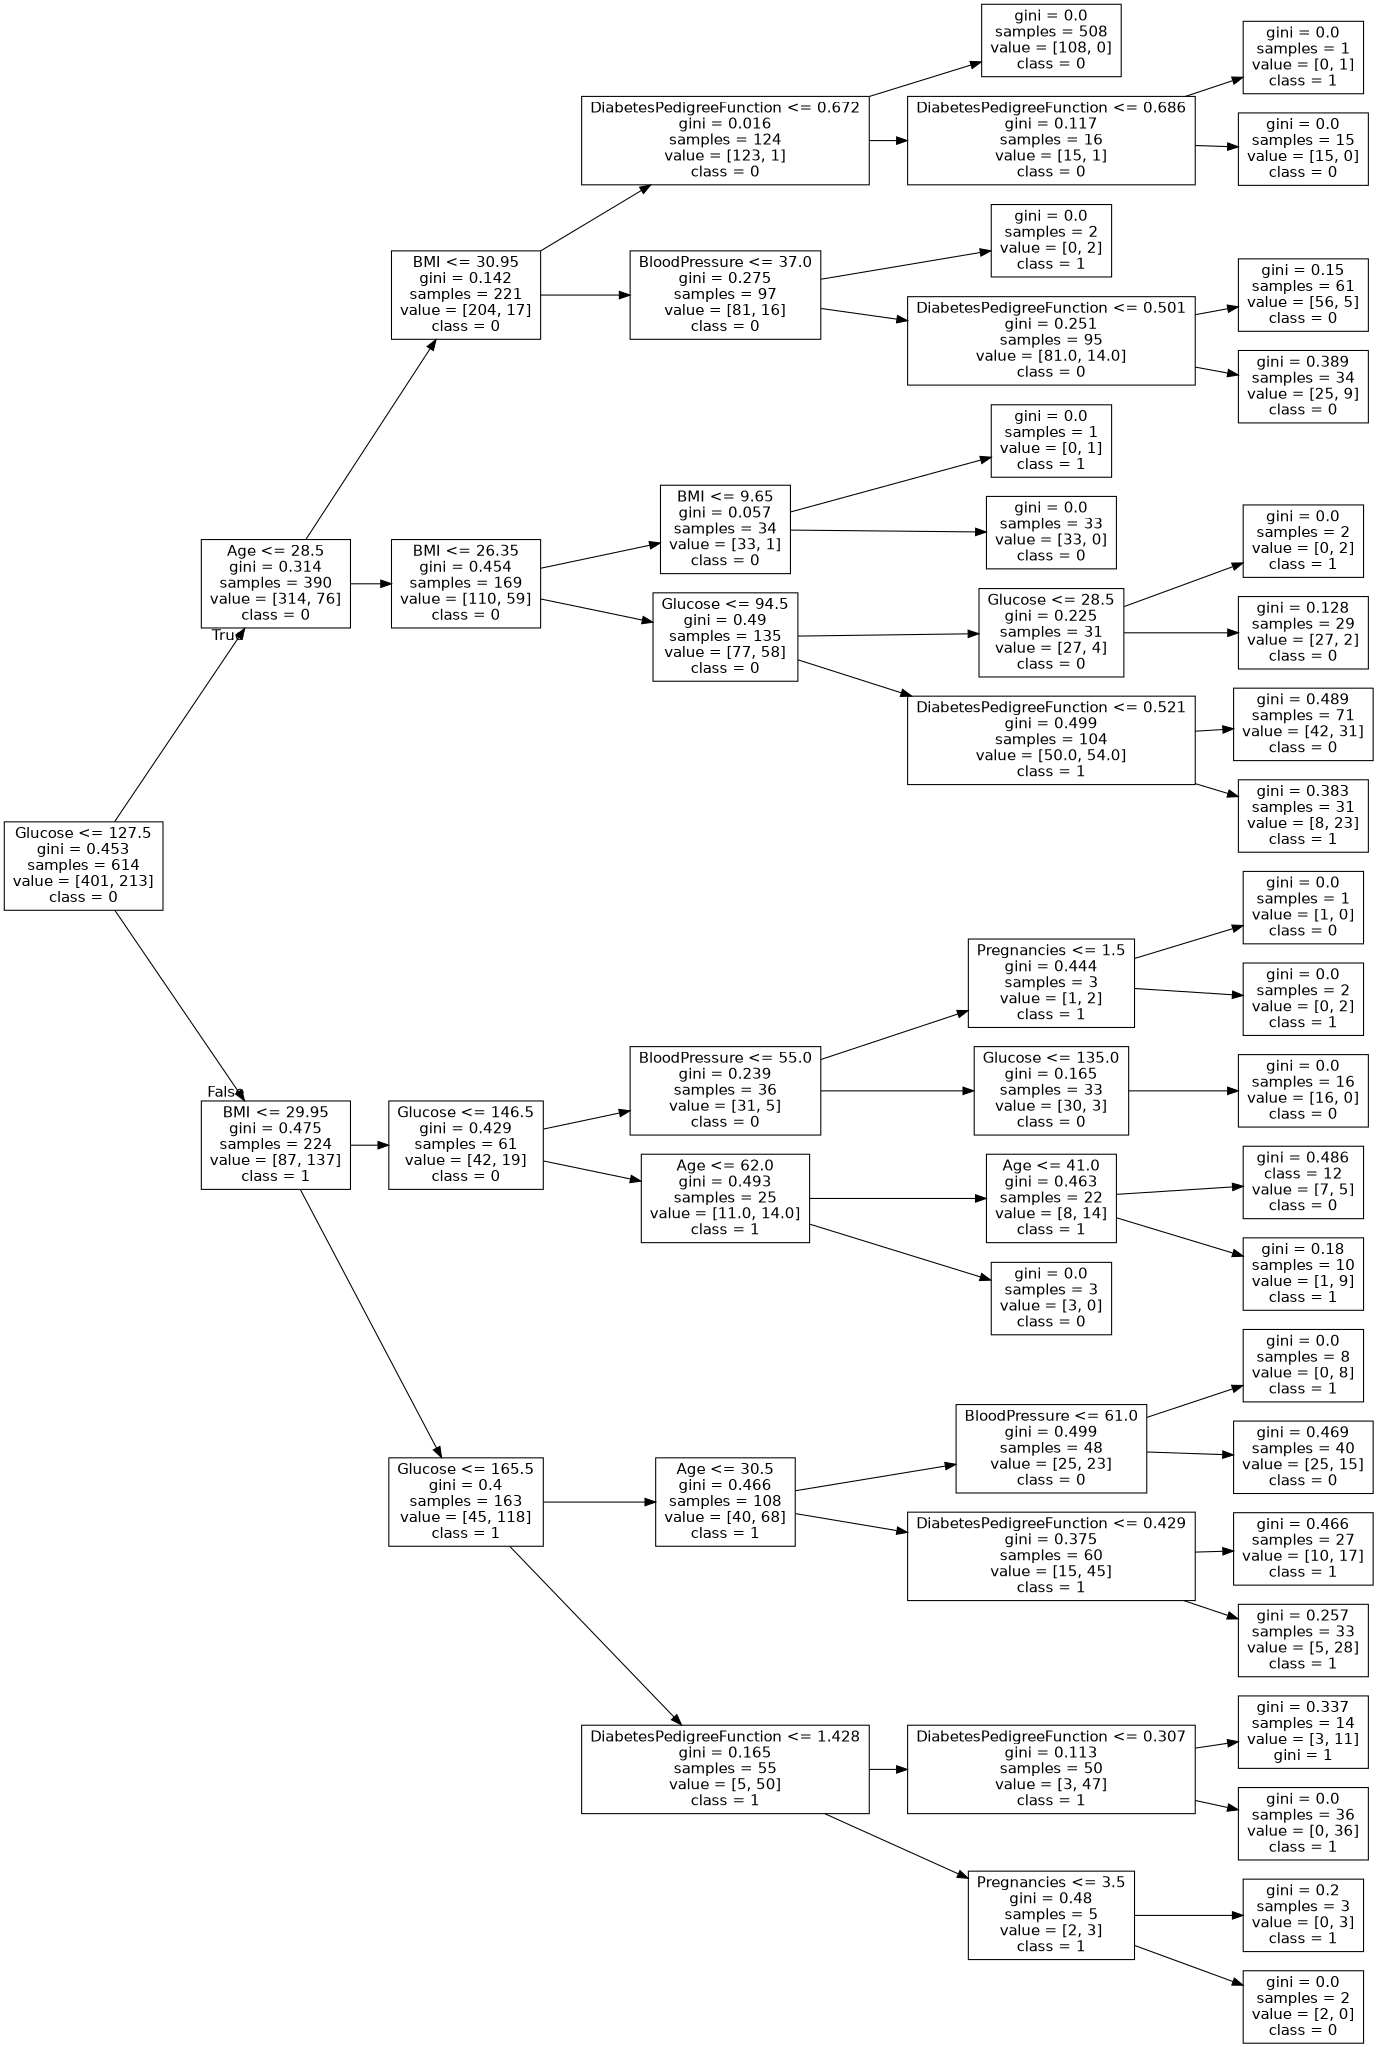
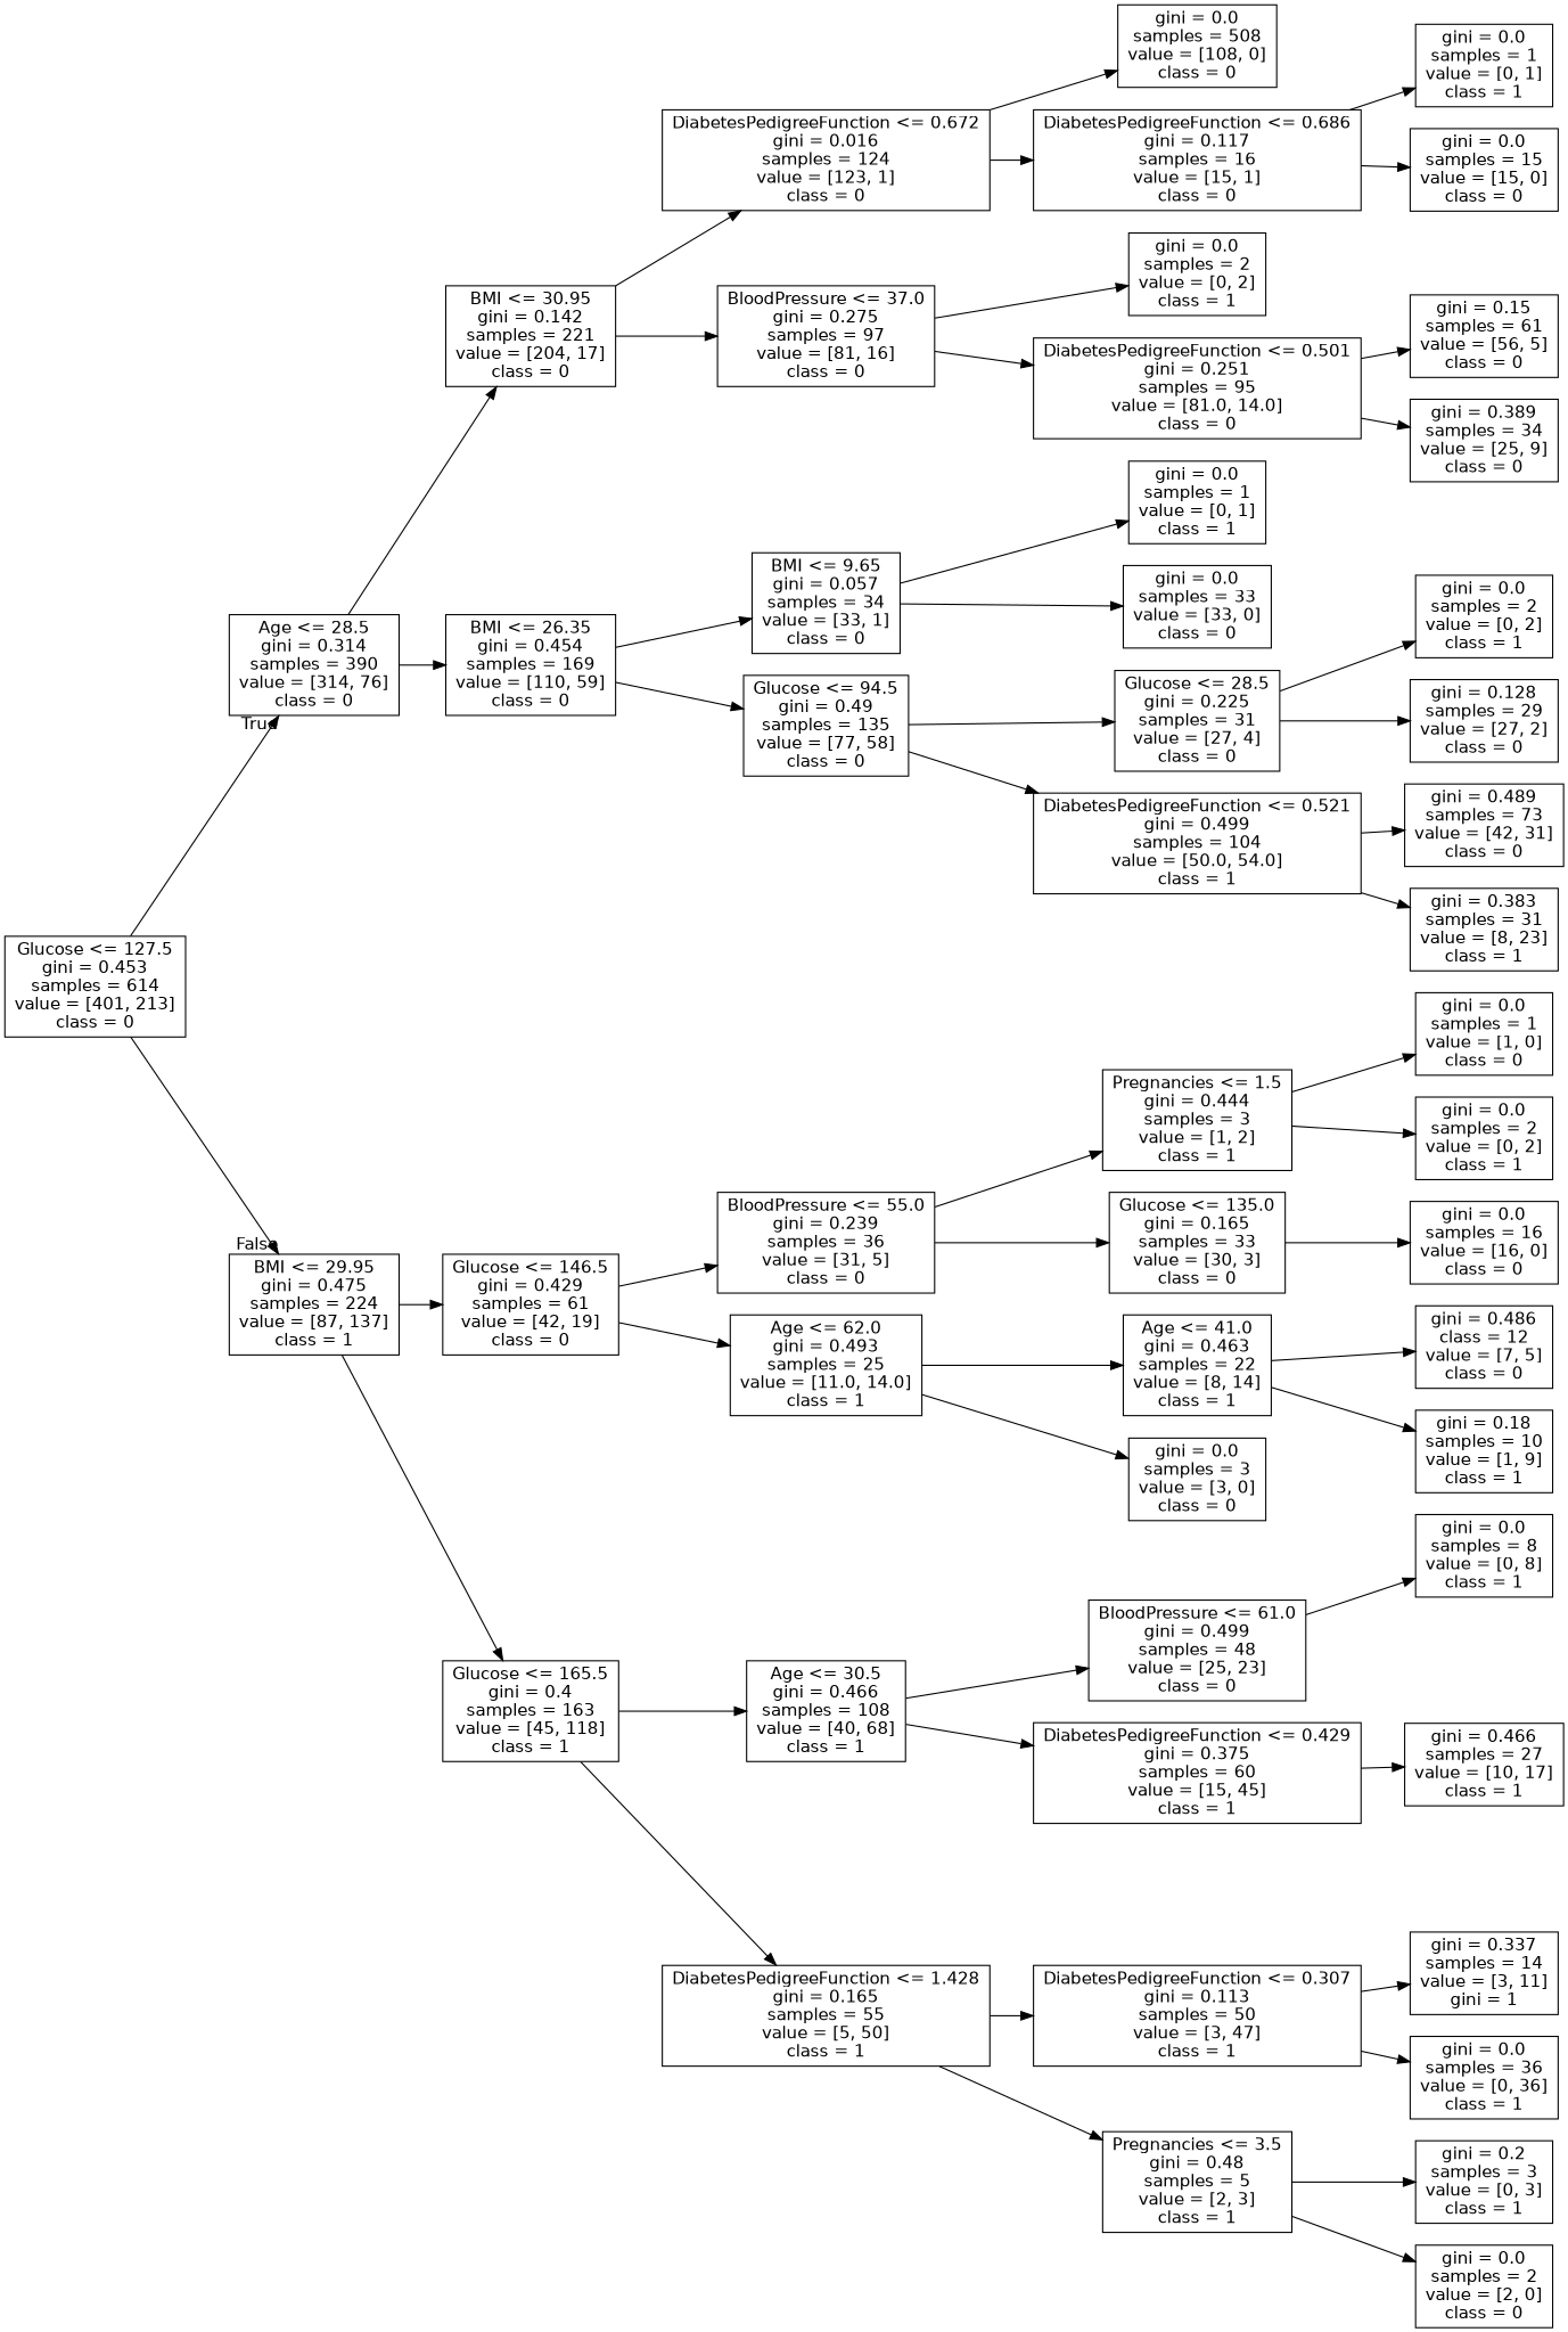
  digraph {
    rankdir=LR
    node [fontname=helvetica shape=box]
    edge [fontname=helvetica]
    n1 [label="Glucose <= 127.5\ngini = 0.453\nsamples = 614\nvalue = [401, 213]\nclass = 0"]
    n2 [label="Age <= 28.5\ngini = 0.314\nsamples = 390\nvalue = [314, 76]\nclass = 0"]
    n3 [label="BMI <= 29.95\ngini = 0.475\nsamples = 224\nvalue = [87, 137]\nclass = 1"]
    n4 [label="BMI <= 30.95\ngini = 0.142\nsamples = 221\nvalue = [204, 17]\nclass = 0"]
    n5 [label="BMI <= 26.35\ngini = 0.454\nsamples = 169\nvalue = [110, 59]\nclass = 0"]
    n6 [label="Glucose <= 146.5\ngini = 0.429\nsamples = 61\nvalue = [42, 19]\nclass = 0"]
    n7 [label="Glucose <= 165.5\ngini = 0.4\nsamples = 163\nvalue = [45, 118]\nclass = 1"]
    n8 [label="DiabetesPedigreeFunction <= 0.672\ngini = 0.016\nsamples = 124\nvalue = [123, 1]\nclass = 0"]
    n9 [label="BloodPressure <= 37.0\ngini = 0.275\nsamples = 97\nvalue = [81, 16]\nclass = 0"]
    n10 [label="BMI <= 9.65\ngini = 0.057\nsamples = 34\nvalue = [33, 1]\nclass = 0"]
    n11 [label="Glucose <= 94.5\ngini = 0.49\nsamples = 135\nvalue = [77, 58]\nclass = 0"]
    n12 [label="gini = 0.0\nsamples = 508\nvalue = [108, 0]\nclass = 0"]
    n13 [label="DiabetesPedigreeFunction <= 0.686\ngini = 0.117\nsamples = 16\nvalue = [15, 1]\nclass = 0"]
    n14 [label="gini = 0.0\nsamples = 2\nvalue = [0, 2]\nclass = 1"]
    n15 [label="DiabetesPedigreeFunction <= 0.501\ngini = 0.251\nsamples = 95\nvalue = [81.0, 14.0]\nclass = 0"]
    n16 [label="gini = 0.0\nsamples = 1\nvalue = [0, 1]\nclass = 1"]
    n17 [label="gini = 0.0\nsamples = 15\nvalue = [15, 0]\nclass = 0"]
    n18 [label="gini = 0.15\nsamples = 61\nvalue = [56, 5]\nclass = 0"]
    n19 [label="gini = 0.389\nsamples = 34\nvalue = [25, 9]\nclass = 0"]
    n20 [label="gini = 0.0\nsamples = 1\nvalue = [0, 1]\nclass = 1"]
    n21 [label="gini = 0.0\nsamples = 33\nvalue = [33, 0]\nclass = 0"]
    n22 [label="Glucose <= 28.5\ngini = 0.225\nsamples = 31\nvalue = [27, 4]\nclass = 0"]
    n23 [label="DiabetesPedigreeFunction <= 0.521\ngini = 0.499\nsamples = 104\nvalue = [50.0, 54.0]\nclass = 1"]
    n24 [label="gini = 0.0\nsamples = 2\nvalue = [0, 2]\nclass = 1"]
    n25 [label="gini = 0.128\nsamples = 29\nvalue = [27, 2]\nclass = 0"]
-   n26 [label="gini = 0.489\nsamples = 71\nvalue = [42, 31]\nclass = 0"]
+   n26 [label="gini = 0.489\nsamples = 73\nvalue = [42, 31]\nclass = 0"]
    n27 [label="gini = 0.383\nsamples = 31\nvalue = [8, 23]\nclass = 1"]
    n28 [label="BloodPressure <= 55.0\ngini = 0.239\nsamples = 36\nvalue = [31, 5]\nclass = 0"]
    n29 [label="Age <= 62.0\ngini = 0.493\nsamples = 25\nvalue = [11.0, 14.0]\nclass = 1"]
    n30 [label="Age <= 30.5\ngini = 0.466\nsamples = 108\nvalue = [40, 68]\nclass = 1"]
    n31 [label="DiabetesPedigreeFunction <= 1.428\ngini = 0.165\nsamples = 55\nvalue = [5, 50]\nclass = 1"]
    n32 [label="Pregnancies <= 1.5\ngini = 0.444\nsamples = 3\nvalue = [1, 2]\nclass = 1"]
    n33 [label="Glucose <= 135.0\ngini = 0.165\nsamples = 33\nvalue = [30, 3]\nclass = 0"]
    n34 [label="Age <= 41.0\ngini = 0.463\nsamples = 22\nvalue = [8, 14]\nclass = 1"]
    n35 [label="gini = 0.0\nsamples = 3\nvalue = [3, 0]\nclass = 0"]
    n36 [label="gini = 0.0\nsamples = 1\nvalue = [1, 0]\nclass = 0"]
    n37 [label="gini = 0.0\nsamples = 2\nvalue = [0, 2]\nclass = 1"]
    n38 [label="gini = 0.0\nsamples = 16\nvalue = [16, 0]\nclass = 0"]
    n39 [label="gini = 0.486\nclass = 12\nvalue = [7, 5]\nclass = 0"]
    n40 [label="gini = 0.18\nsamples = 10\nvalue = [1, 9]\nclass = 1"]
    n41 [label="BloodPressure <= 61.0\ngini = 0.499\nsamples = 48\nvalue = [25, 23]\nclass = 0"]
    n42 [label="DiabetesPedigreeFunction <= 0.429\ngini = 0.375\nsamples = 60\nvalue = [15, 45]\nclass = 1"]
    n43 [label="DiabetesPedigreeFunction <= 0.307\ngini = 0.113\nsamples = 50\nvalue = [3, 47]\nclass = 1"]
    n44 [label="Pregnancies <= 3.5\ngini = 0.48\nsamples = 5\nvalue = [2, 3]\nclass = 1"]
    n45 [label="gini = 0.0\nsamples = 8\nvalue = [0, 8]\nclass = 1"]
-   n46 [label="gini = 0.469\nsamples = 40\nvalue = [25, 15]\nclass = 0"]
    n47 [label="gini = 0.466\nsamples = 27\nvalue = [10, 17]\nclass = 1"]
-   n48 [label="gini = 0.257\nsamples = 33\nvalue = [5, 28]\nclass = 1"]
    n49 [label="gini = 0.337\nsamples = 14\nvalue = [3, 11]\ngini = 1"]
    n50 [label="gini = 0.0\nsamples = 36\nvalue = [0, 36]\nclass = 1"]
    n51 [label="gini = 0.2\nsamples = 3\nvalue = [0, 3]\nclass = 1"]
    n52 [label="gini = 0.0\nsamples = 2\nvalue = [2, 0]\nclass = 0"]
    n1 -> n2 [headlabel=True labelangle=45 labeldistance=2.5]
    n1 -> n3 [headlabel=False labelangle=-45 labeldistance=2.5]
    n2 -> n4
    n2 -> n5
    n3 -> n6
    n3 -> n7
    n4 -> n8
    n4 -> n9
    n5 -> n10
    n5 -> n11
    n6 -> n28
    n6 -> n29
    n7 -> n30
    n7 -> n31
    n8 -> n12
    n8 -> n13
    n9 -> n14
    n9 -> n15
    n10 -> n20
    n10 -> n21
    n11 -> n22
    n11 -> n23
    n13 -> n16
    n13 -> n17
    n15 -> n18
    n15 -> n19
    n22 -> n24
    n22 -> n25
    n23 -> n26
    n23 -> n27
    n28 -> n32
    n28 -> n33
    n29 -> n34
    n29 -> n35
    n30 -> n41
    n30 -> n42
    n31 -> n43
    n31 -> n44
    n32 -> n36
    n32 -> n37
    n33 -> n38
    n34 -> n39
    n34 -> n40
    n41 -> n45
-   n41 -> n46
    n42 -> n47
-   n42 -> n48
    n43 -> n49
    n43 -> n50
    n44 -> n51
    n44 -> n52
  }
